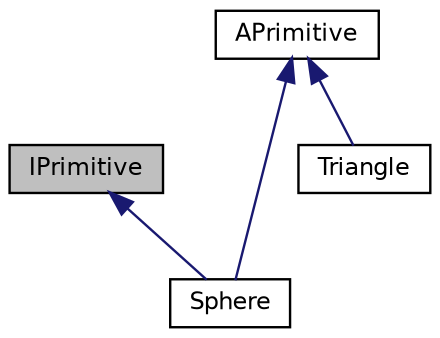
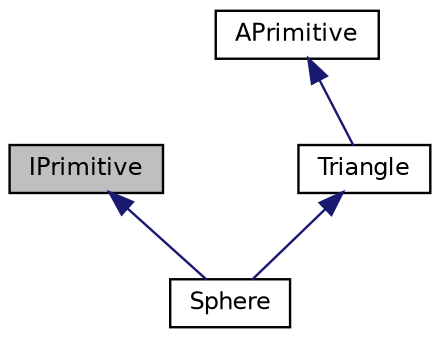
  digraph {
    node [color=black fillcolor=white fontname=Helvetica fontsize=10 shape=record style=filled]
    edge [color=midnightblue dir=back fontname=Helvetica fontsize=10 labelfontname=Helvetica labelfontsize=10 style=solid]
    n1 [fillcolor=grey75 fontcolor=black height=0.2 label=IPrimitive width=0.4]
    n2 [height=0.2 label=Sphere width=0.4]
    n3 [height=0.2 label=APrimitive width=0.4]
    n4 [height=0.2 label=Triangle width=0.4]
    n1 -> n2
-   n3 -> n2
+   n4 -> n2
    n3 -> n4
  }
